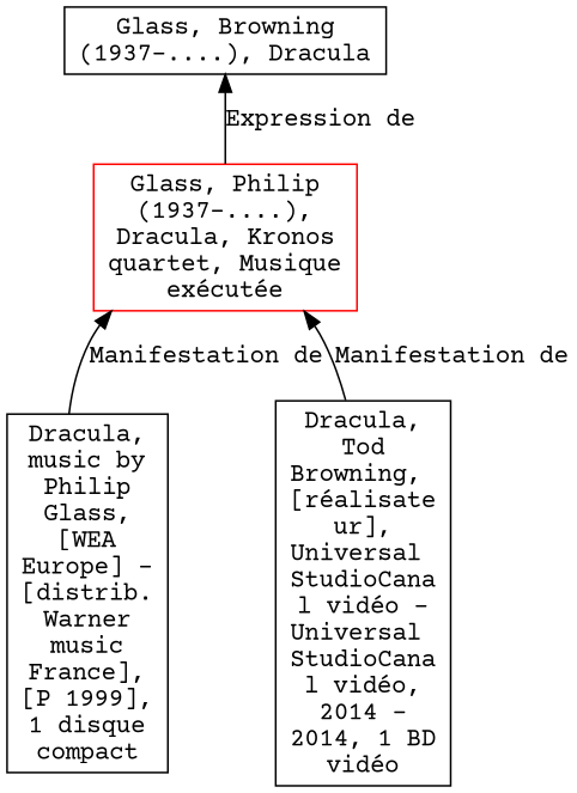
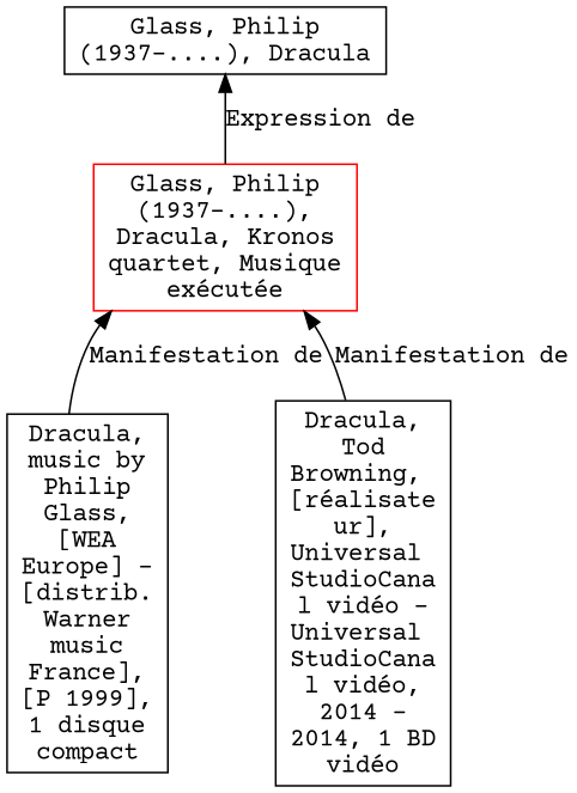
  digraph {
    rankdir=BT
    fontname="Courier Prime"
    node [align=left shape=rect fontname="Courier Prime"]
    edge [fontname="Courier Prime"]
    n1 [color=red label="Glass, Philip\n(1937-....),\nDracula, Kronos\nquartet, Musique\nexécutée"]
-   n2 [label="Glass, Browning\n(1937-....), Dracula"]
+   n2 [label="Glass, Philip\n(1937-....), Dracula"]
    n3 [label="Dracula,\nmusic by\nPhilip\nGlass,\n[WEA\nEurope] -\n[distrib.\nWarner\nmusic\nFrance],\n[P 1999],\n1 disque\ncompact"]
    n4 [label="Dracula,\nTod\nBrowning, \n[réalisate\nur],\nUniversal \nStudioCana\nl vidéo -\nUniversal \nStudioCana\nl vidéo,\n2014 -\n2014, 1 BD\nvidéo"]
    n1 -> n2 [label="Expression de"]
    n3 -> n1 [label="Manifestation de"]
    n4 -> n1 [label="Manifestation de"]
  }
